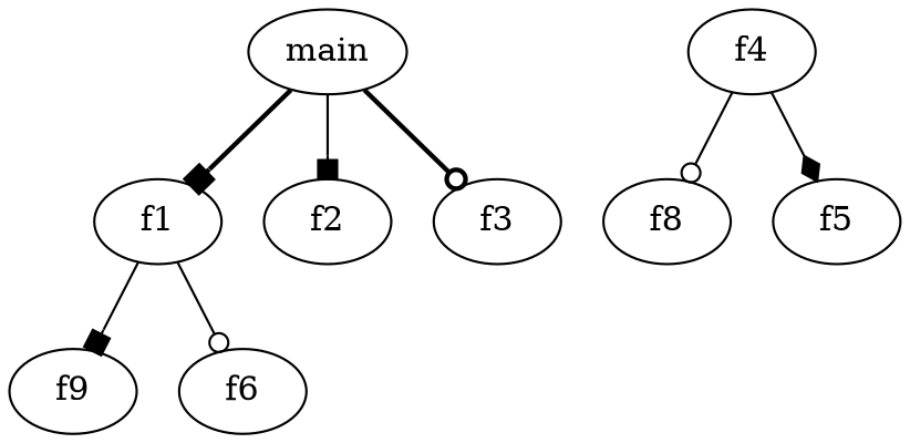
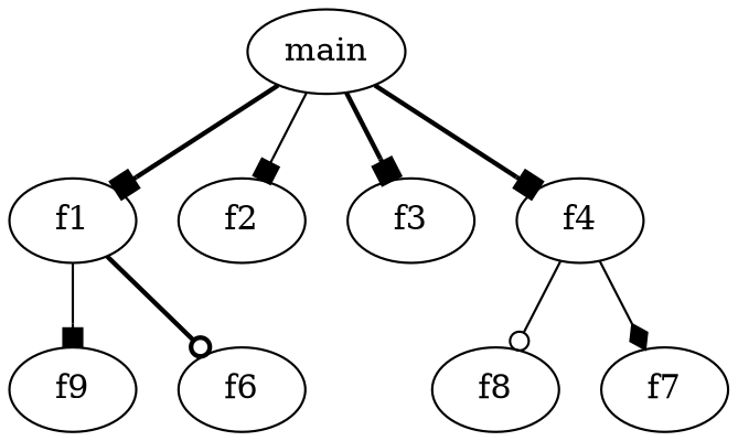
  digraph {
    edge [arrowhead=box style=solid]
    n1 [label=main]
    n2 [label=f1]
    n3 [label=f2]
    n4 [label=f3]
    n5 [label=f4]
    n6 [label=f9]
    n7 [label=f6]
    n8 [label=f8]
-   n9 [label=f5]
+   n9 [label=f7]
    n1 -> n2 [style=bold]
    n1 -> n3
-   n1 -> n4 [arrowhead=odot style=bold]
+   n1 -> n4 [style=bold]
+   n1 -> n5 [style=bold]
    n2 -> n6
-   n2 -> n7 [arrowhead=odot]
+   n2 -> n7 [arrowhead=odot style=bold]
    n5 -> n8 [arrowhead=odot]
    n5 -> n9 [arrowhead=diamond]
  }
